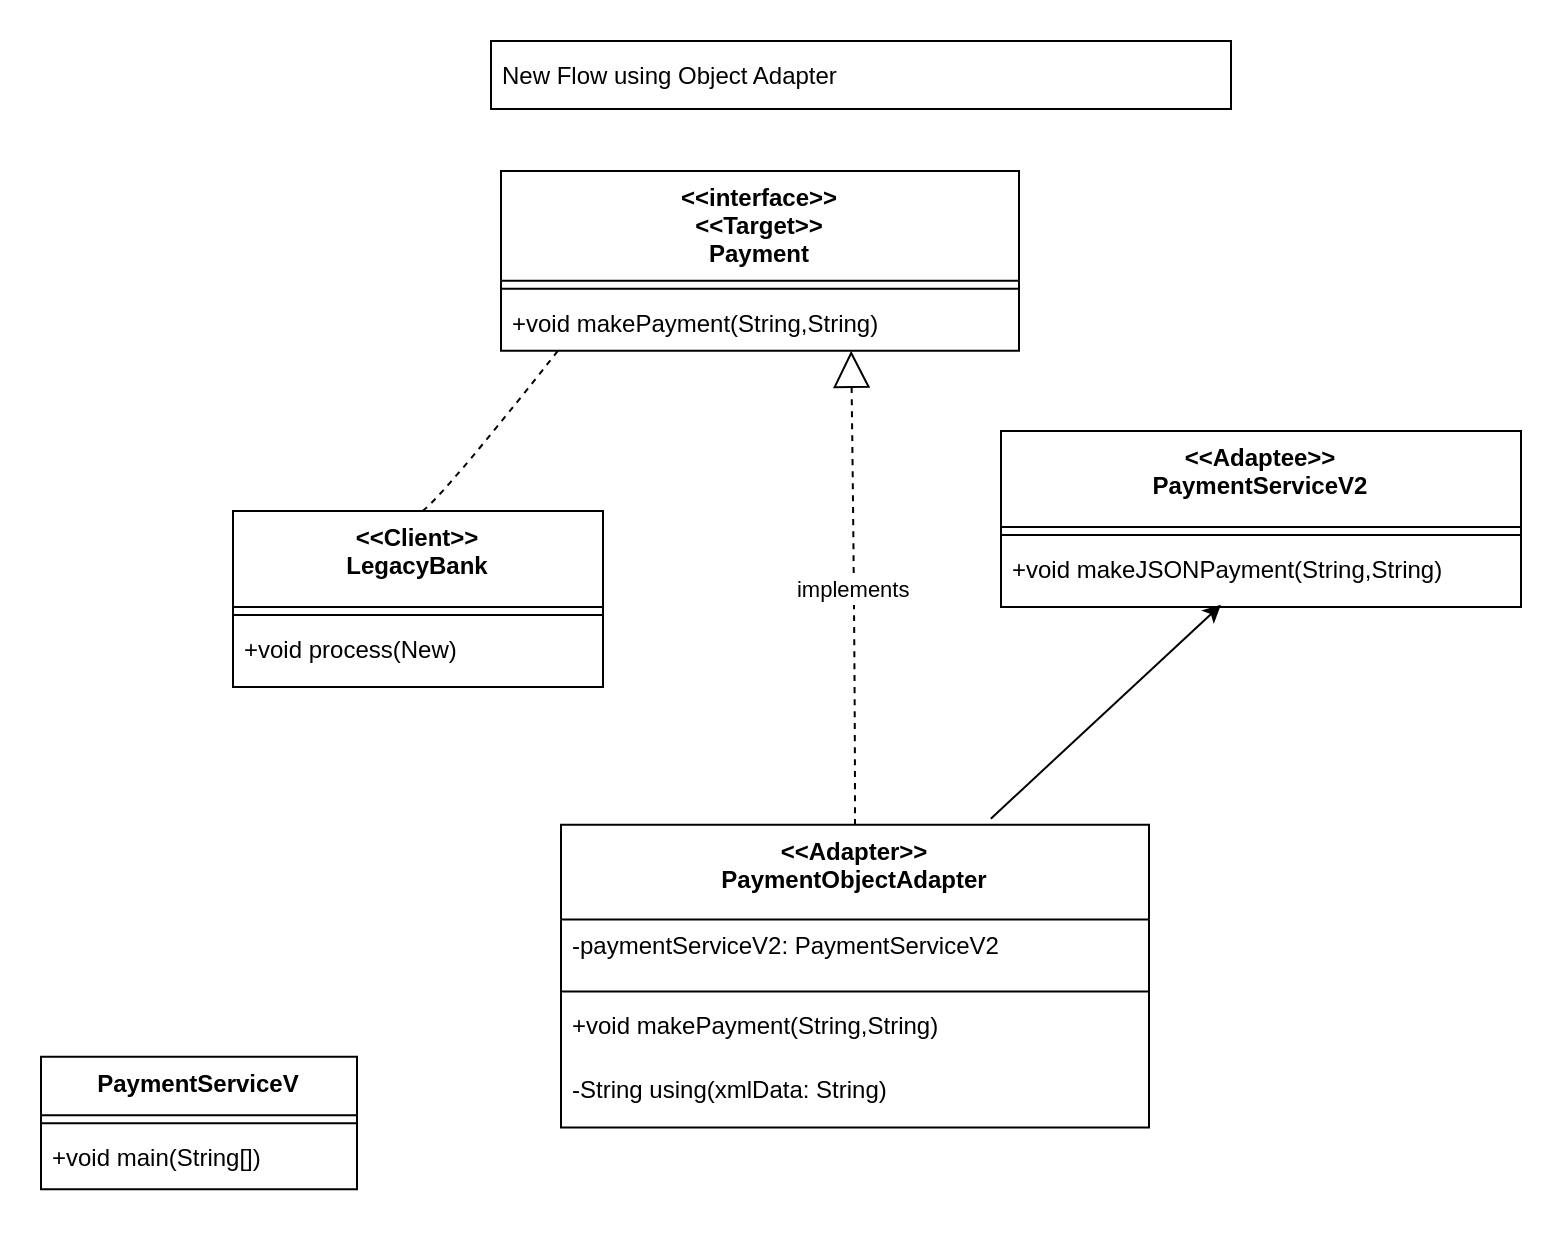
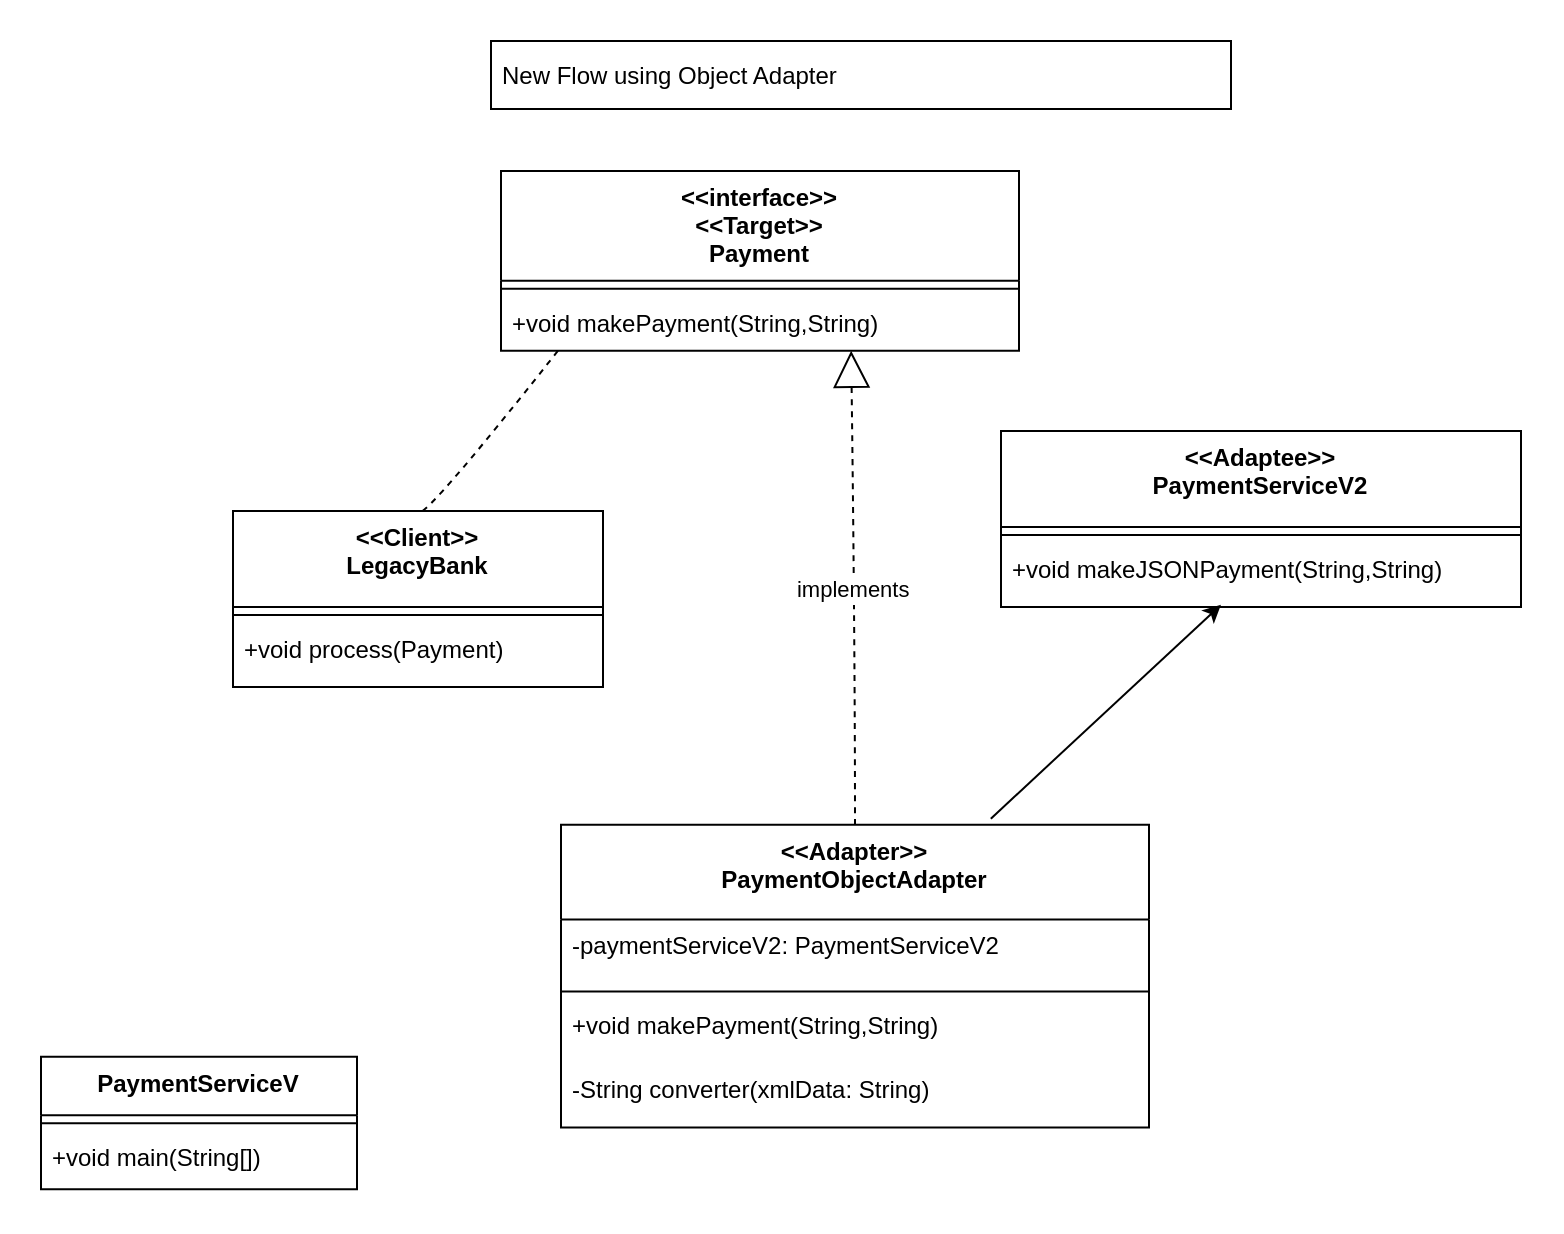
  <mxCell id="0" />
  <mxCell id="1" parent="0" />
  <mxCell id="2" value="PaymentServiceV" style="swimlane;fontStyle=1;align=center;verticalAlign=top;childLayout=stackLayout;horizontal=1;startSize=29.2;horizontalStack=0;resizeParent=1;resizeParentMax=0;resizeLast=0;collapsible=0;marginBottom=0;" parent="1" vertex="1"><mxGeometry x="20" y="527.9" width="158" height="66.2" as="geometry" /></mxCell>
  <mxCell id="3" style="line;strokeWidth=1;fillColor=none;align=left;verticalAlign=middle;spacingTop=-1;spacingLeft=3;spacingRight=3;rotatable=0;labelPosition=right;points=[];portConstraint=eastwest;strokeColor=inherit;" parent="2" vertex="1"><mxGeometry y="29.2" width="158" height="8" as="geometry" /></mxCell>
  <mxCell id="4" value="+void main(String[])" style="text;strokeColor=none;fillColor=none;align=left;verticalAlign=top;spacingLeft=4;spacingRight=4;overflow=hidden;rotatable=0;points=[[0,0.5],[1,0.5]];portConstraint=eastwest;" parent="2" vertex="1"><mxGeometry y="37.2" width="158" height="29" as="geometry" /></mxCell>
  <mxCell id="5" value="&lt;&lt;Client&gt;&gt;&#10;LegacyBank" style="swimlane;fontStyle=1;align=center;verticalAlign=top;childLayout=stackLayout;horizontal=1;startSize=48;horizontalStack=0;resizeParent=1;resizeParentMax=0;resizeLast=0;collapsible=0;marginBottom=0;" parent="1" vertex="1"><mxGeometry x="116" y="255" width="185" height="88" as="geometry" /></mxCell>
  <mxCell id="6" style="line;strokeWidth=1;fillColor=none;align=left;verticalAlign=middle;spacingTop=-1;spacingLeft=3;spacingRight=3;rotatable=0;labelPosition=right;points=[];portConstraint=eastwest;strokeColor=inherit;" parent="5" vertex="1"><mxGeometry y="48" width="185" height="8" as="geometry" /></mxCell>
- <mxCell id="7" value="+void process(New)" style="text;strokeColor=none;fillColor=none;align=left;verticalAlign=top;spacingLeft=4;spacingRight=4;overflow=hidden;rotatable=0;points=[[0,0.5],[1,0.5]];portConstraint=eastwest;" parent="5" vertex="1"><mxGeometry y="56" width="185" height="32" as="geometry" /></mxCell>
+ <mxCell id="7" value="+void process(Payment)" style="text;strokeColor=none;fillColor=none;align=left;verticalAlign=top;spacingLeft=4;spacingRight=4;overflow=hidden;rotatable=0;points=[[0,0.5],[1,0.5]];portConstraint=eastwest;" parent="5" vertex="1"><mxGeometry y="56" width="185" height="32" as="geometry" /></mxCell>
  <mxCell id="8" value="&lt;&lt;interface&gt;&gt;&#10;&lt;&lt;Target&gt;&gt;&#10;Payment" style="swimlane;fontStyle=1;align=center;verticalAlign=top;childLayout=stackLayout;horizontal=1;startSize=54.857;horizontalStack=0;resizeParent=1;resizeParentMax=0;resizeLast=0;collapsible=0;marginBottom=0;" parent="1" vertex="1"><mxGeometry x="250" y="85" width="259" height="89.857" as="geometry" /></mxCell>
  <mxCell id="9" style="line;strokeWidth=1;fillColor=none;align=left;verticalAlign=middle;spacingTop=-1;spacingLeft=3;spacingRight=3;rotatable=0;labelPosition=right;points=[];portConstraint=eastwest;strokeColor=inherit;" parent="8" vertex="1"><mxGeometry y="54.857" width="259" height="8" as="geometry" /></mxCell>
  <mxCell id="10" value="+void makePayment(String,String)" style="text;strokeColor=none;fillColor=none;align=left;verticalAlign=top;spacingLeft=4;spacingRight=4;overflow=hidden;rotatable=0;points=[[0,0.5],[1,0.5]];portConstraint=eastwest;" parent="8" vertex="1"><mxGeometry y="62.857" width="259" height="27" as="geometry" /></mxCell>
  <mxCell id="11" value="&lt;&lt;Adaptee&gt;&gt;&#10;PaymentServiceV2" style="swimlane;fontStyle=1;align=center;verticalAlign=top;childLayout=stackLayout;horizontal=1;startSize=48;horizontalStack=0;resizeParent=1;resizeParentMax=0;resizeLast=0;collapsible=0;marginBottom=0;" parent="1" vertex="1"><mxGeometry x="500" y="215" width="260" height="88" as="geometry" /></mxCell>
  <mxCell id="12" style="line;strokeWidth=1;fillColor=none;align=left;verticalAlign=middle;spacingTop=-1;spacingLeft=3;spacingRight=3;rotatable=0;labelPosition=right;points=[];portConstraint=eastwest;strokeColor=inherit;" parent="11" vertex="1"><mxGeometry y="48" width="260" height="8" as="geometry" /></mxCell>
  <mxCell id="13" value="+void makeJSONPayment(String,String)" style="text;strokeColor=none;fillColor=none;align=left;verticalAlign=top;spacingLeft=4;spacingRight=4;overflow=hidden;rotatable=0;points=[[0,0.5],[1,0.5]];portConstraint=eastwest;" parent="11" vertex="1"><mxGeometry y="56" width="260" height="32" as="geometry" /></mxCell>
  <mxCell id="14" value="&lt;&lt;Adapter&gt;&gt;&#10;PaymentObjectAdapter" style="swimlane;fontStyle=1;align=center;verticalAlign=top;childLayout=stackLayout;horizontal=1;startSize=47.333;horizontalStack=0;resizeParent=1;resizeParentMax=0;resizeLast=0;collapsible=0;marginBottom=0;" parent="1" vertex="1"><mxGeometry x="280" y="411.87" width="294" height="151.333" as="geometry" /></mxCell>
  <mxCell id="15" value="-paymentServiceV2: PaymentServiceV2" style="text;strokeColor=none;fillColor=none;align=left;verticalAlign=top;spacingLeft=4;spacingRight=4;overflow=hidden;rotatable=0;points=[[0,0.5],[1,0.5]];portConstraint=eastwest;" parent="14" vertex="1"><mxGeometry y="47.333" width="294" height="32" as="geometry" /></mxCell>
  <mxCell id="16" style="line;strokeWidth=1;fillColor=none;align=left;verticalAlign=middle;spacingTop=-1;spacingLeft=3;spacingRight=3;rotatable=0;labelPosition=right;points=[];portConstraint=eastwest;strokeColor=inherit;" parent="14" vertex="1"><mxGeometry y="79.333" width="294" height="8" as="geometry" /></mxCell>
  <mxCell id="17" value="+void makePayment(String,String)" style="text;strokeColor=none;fillColor=none;align=left;verticalAlign=top;spacingLeft=4;spacingRight=4;overflow=hidden;rotatable=0;points=[[0,0.5],[1,0.5]];portConstraint=eastwest;" parent="14" vertex="1"><mxGeometry y="87.333" width="294" height="32" as="geometry" /></mxCell>
- <mxCell id="18" value="-String using(xmlData: String)" style="text;strokeColor=none;fillColor=none;align=left;verticalAlign=top;spacingLeft=4;spacingRight=4;overflow=hidden;rotatable=0;points=[[0,0.5],[1,0.5]];portConstraint=eastwest;" parent="14" vertex="1"><mxGeometry y="119.333" width="294" height="32" as="geometry" /></mxCell>
+ <mxCell id="18" value="-String converter(xmlData: String)" style="text;strokeColor=none;fillColor=none;align=left;verticalAlign=top;spacingLeft=4;spacingRight=4;overflow=hidden;rotatable=0;points=[[0,0.5],[1,0.5]];portConstraint=eastwest;" parent="14" vertex="1"><mxGeometry y="119.333" width="294" height="32" as="geometry" /></mxCell>
  <mxCell id="19" value="New Flow using Object Adapter" style="align=left;spacingLeft=4;" parent="1" vertex="1"><mxGeometry x="245" y="20" width="370" height="34" as="geometry" /></mxCell>
  <mxCell id="20" value="" style="curved=1;dashed=1;startArrow=none;endArrow=none;exitX=0.11;exitY=1;entryX=0.5;entryY=0;rounded=0;" parent="1" source="8" target="5" edge="1"><mxGeometry relative="1" as="geometry"><Array as="points"><mxPoint x="208" y="264" /></Array></mxGeometry></mxCell>
  <mxCell id="21" value="implements" style="curved=1;dashed=1;startArrow=block;startSize=16;startFill=0;endArrow=none;exitX=0.869;exitY=1.116;entryX=0.5;entryY=0;rounded=0;exitDx=0;exitDy=0;exitPerimeter=0;" parent="1" target="14" edge="1"><mxGeometry relative="1" as="geometry"><Array as="points"><mxPoint x="427" y="322.81" /></Array><mxPoint x="425.071" y="174.859" as="sourcePoint" /></mxGeometry></mxCell>
  <mxCell id="22" value="" style="endArrow=classic;html=1;rounded=0;exitX=0.731;exitY=-0.02;exitDx=0;exitDy=0;exitPerimeter=0;" parent="1" source="14" edge="1"><mxGeometry width="50" height="50" relative="1" as="geometry"><mxPoint x="560" y="351.87" as="sourcePoint" /><mxPoint x="610" y="301.87" as="targetPoint" /></mxGeometry></mxCell>
